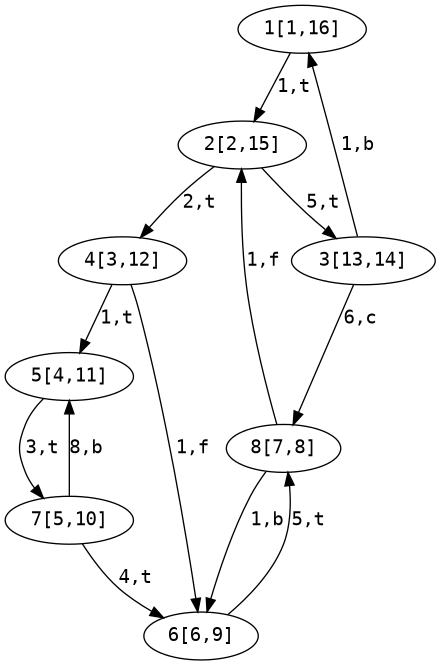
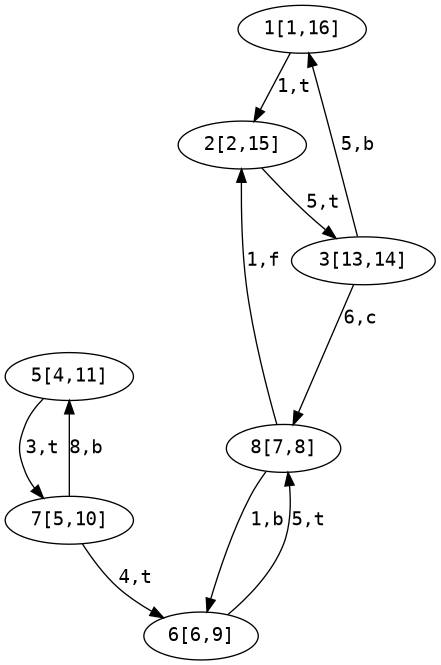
  digraph {
    fontname="DejaVu Sans Mono"
    node [fontname="DejaVu Sans Mono" shape=oval]
    edge [dir=forward fontname="DejaVu Sans Mono"]
    n1 [label="1[1,16]"]
    n2 [label="2[2,15]"]
    n3 [label="3[13,14]"]
-   n4 [label="4[3,12]"]
    n5 [label="8[7,8]"]
    n6 [label="6[6,9]"]
    n7 [label="5[4,11]"]
    n8 [label="7[5,10]"]
    n1 -> n2 [label="1,t"]
    n2 -> n3 [label="5,t"]
-   n2 -> n4 [label="2,t"]
-   n3 -> n1 [label="1,b"]
+   n3 -> n1 [label="5,b"]
    n3 -> n5 [label="6,c"]
-   n4 -> n6 [label="1,f"]
-   n4 -> n7 [label="1,t"]
    n5 -> n2 [label="1,f"]
    n5 -> n6 [label="1,b"]
    n6 -> n5 [label="5,t"]
    n7 -> n8 [label="3,t"]
    n8 -> n6 [label="4,t"]
    n8 -> n7 [label="8,b"]
  }
